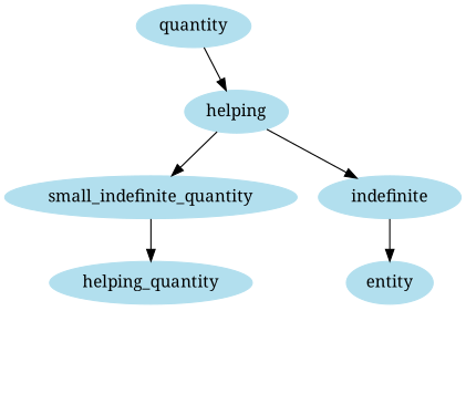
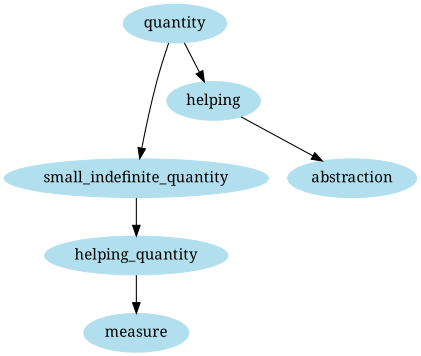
  digraph {
    fontname="Noto Serif"
    node [color=lightblue2 fontname="Noto Serif" style=filled]
    edge [fontname="Noto Serif"]
    n1 [label=quantity]
    helping
    small_indefinite_quantity
-   abstraction [label=indefinite]
+   abstraction
    n5 [label=helping_quantity]
-   entity
+   measure
    n1 -> helping
-   helping -> small_indefinite_quantity
+   n1 -> small_indefinite_quantity
    helping -> abstraction
    small_indefinite_quantity -> n5
-   abstraction -> entity
+   n5 -> measure
  }
